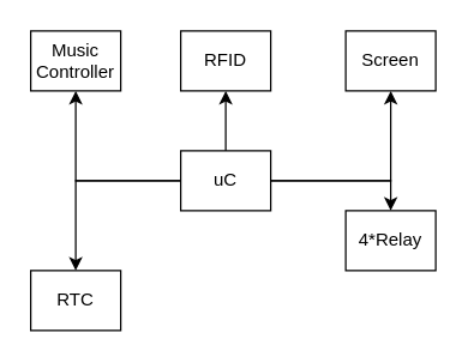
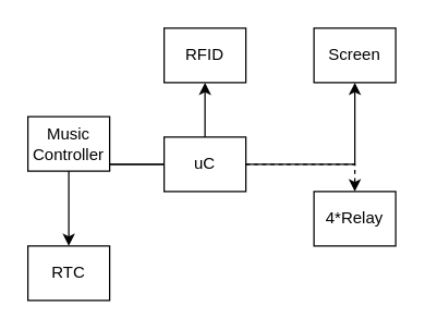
  <mxCell id="0" />
  <mxCell id="1" parent="0" />
  <mxCell id="2" value="RFID" style="rounded=0;whiteSpace=wrap;html=1;" vertex="1" parent="1"><mxGeometry x="120" y="20" width="60" height="40" as="geometry" /></mxCell>
  <mxCell id="3" value="Screen" style="rounded=0;whiteSpace=wrap;html=1;" vertex="1" parent="1"><mxGeometry x="230" y="20" width="60" height="40" as="geometry" /></mxCell>
  <mxCell id="4" value="4*Relay" style="rounded=0;whiteSpace=wrap;html=1;" vertex="1" parent="1"><mxGeometry x="230" y="140" width="60" height="40" as="geometry" /></mxCell>
  <mxCell id="5" style="edgeStyle=orthogonalEdgeStyle;rounded=0;orthogonalLoop=1;jettySize=auto;html=1;entryX=0.5;entryY=1;entryDx=0;entryDy=0;" edge="1" parent="1" source="10" target="12"><mxGeometry relative="1" as="geometry"><Array as="points"><mxPoint x="50" y="120" /></Array></mxGeometry></mxCell>
  <mxCell id="6" style="edgeStyle=orthogonalEdgeStyle;rounded=0;orthogonalLoop=1;jettySize=auto;html=1;entryX=0.5;entryY=0;entryDx=0;entryDy=0;" edge="1" parent="1" source="10" target="11"><mxGeometry relative="1" as="geometry"><mxPoint x="70" y="120" as="targetPoint" /></mxGeometry></mxCell>
  <mxCell id="7" value="" style="edgeStyle=orthogonalEdgeStyle;rounded=0;orthogonalLoop=1;jettySize=auto;html=1;" edge="1" parent="1" source="10" target="2"><mxGeometry relative="1" as="geometry" /></mxCell>
  <mxCell id="8" style="edgeStyle=orthogonalEdgeStyle;rounded=0;orthogonalLoop=1;jettySize=auto;html=1;entryX=0.5;entryY=1;entryDx=0;entryDy=0;" edge="1" parent="1" source="10" target="3"><mxGeometry relative="1" as="geometry" /></mxCell>
- <mxCell id="9" style="edgeStyle=orthogonalEdgeStyle;rounded=0;orthogonalLoop=1;jettySize=auto;html=1;entryX=0.5;entryY=0;entryDx=0;entryDy=0;" edge="1" parent="1" source="10" target="4"><mxGeometry relative="1" as="geometry" /></mxCell>
+ <mxCell id="9" style="edgeStyle=orthogonalEdgeStyle;rounded=0;orthogonalLoop=1;jettySize=auto;html=1;entryX=0.5;entryY=0;entryDx=0;entryDy=0;dashed=1;" edge="1" parent="1" source="10" target="4"><mxGeometry relative="1" as="geometry" /></mxCell>
  <mxCell id="10" value="uC" style="rounded=0;whiteSpace=wrap;html=1;" vertex="1" parent="1"><mxGeometry x="120" y="100" width="60" height="40" as="geometry" /></mxCell>
  <mxCell id="11" value="RTC" style="rounded=0;whiteSpace=wrap;html=1;" vertex="1" parent="1"><mxGeometry x="20" y="180" width="60" height="40" as="geometry" /></mxCell>
- <mxCell id="12" value="Music Controller" style="rounded=0;whiteSpace=wrap;html=1;" vertex="1" parent="1"><mxGeometry x="20" y="20" width="60" height="40" as="geometry" /></mxCell>
+ <mxCell id="12" value="Music Controller" style="rounded=0;whiteSpace=wrap;html=1;" vertex="1" parent="1"><mxGeometry x="20" y="85" width="60" height="40" as="geometry" /></mxCell>
